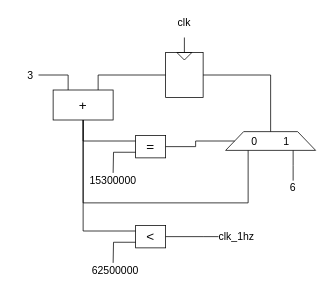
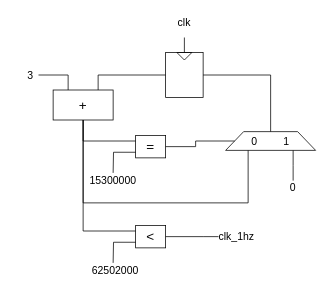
  <mxCell id="0" />
  <mxCell id="1" parent="0" />
  <mxCell id="2" style="edgeStyle=orthogonalEdgeStyle;rounded=0;orthogonalLoop=1;jettySize=auto;html=1;exitX=0.25;exitY=0;exitDx=0;exitDy=0;endArrow=none;endFill=0;fontSize=18;" edge="1" parent="1" source="7"><mxGeometry relative="1" as="geometry"><mxPoint x="50" y="99.5" as="targetPoint" /></mxGeometry></mxCell>
  <mxCell id="3" style="edgeStyle=orthogonalEdgeStyle;rounded=0;orthogonalLoop=1;jettySize=auto;html=1;exitX=0.5;exitY=1;exitDx=0;exitDy=0;endArrow=none;endFill=0;fontSize=18;entryX=0.25;entryY=1;entryDx=0;entryDy=0;" edge="1" parent="1" source="7" target="15"><mxGeometry relative="1" as="geometry"><mxPoint x="110" y="435.833" as="targetPoint" /><Array as="points"><mxPoint x="110" y="270" /><mxPoint x="330" y="270" /></Array></mxGeometry></mxCell>
  <mxCell id="4" style="edgeStyle=orthogonalEdgeStyle;rounded=0;orthogonalLoop=1;jettySize=auto;html=1;exitX=0.5;exitY=1;exitDx=0;exitDy=0;endArrow=none;endFill=0;fontSize=18;entryX=0;entryY=0.25;entryDx=0;entryDy=0;" edge="1" parent="1" source="7" target="11"><mxGeometry relative="1" as="geometry"><mxPoint x="160" y="190" as="targetPoint" /></mxGeometry></mxCell>
  <mxCell id="5" style="edgeStyle=orthogonalEdgeStyle;rounded=0;orthogonalLoop=1;jettySize=auto;html=1;exitX=0.5;exitY=1;exitDx=0;exitDy=0;endArrow=none;endFill=0;fontSize=14;entryX=0;entryY=0.25;entryDx=0;entryDy=0;" edge="1" parent="1" source="7" target="19"><mxGeometry relative="1" as="geometry"><mxPoint x="110" y="320" as="targetPoint" /></mxGeometry></mxCell>
  <mxCell id="6" style="edgeStyle=orthogonalEdgeStyle;rounded=0;orthogonalLoop=1;jettySize=auto;html=1;exitX=0.75;exitY=0;exitDx=0;exitDy=0;entryX=0;entryY=0.5;entryDx=0;entryDy=0;endArrow=none;endFill=0;fontSize=14;" edge="1" parent="1" source="7" target="22"><mxGeometry relative="1" as="geometry" /></mxCell>
  <mxCell id="7" value="+" style="rounded=0;whiteSpace=wrap;html=1;labelBackgroundColor=none;fillColor=none;fontSize=18;align=center;" vertex="1" parent="1"><mxGeometry x="70" y="119.5" width="80" height="40" as="geometry" /></mxCell>
  <mxCell id="8" value="3" style="text;html=1;strokeColor=none;fillColor=none;align=center;verticalAlign=middle;whiteSpace=wrap;rounded=0;labelBackgroundColor=none;fontSize=14;" vertex="1" parent="1"><mxGeometry x="20" y="89.5" width="40" height="20" as="geometry" /></mxCell>
  <mxCell id="9" style="edgeStyle=orthogonalEdgeStyle;rounded=0;orthogonalLoop=1;jettySize=auto;html=1;exitX=0;exitY=0.75;exitDx=0;exitDy=0;endArrow=none;endFill=0;fontSize=18;" edge="1" parent="1" source="11"><mxGeometry relative="1" as="geometry"><mxPoint x="150" y="230" as="targetPoint" /></mxGeometry></mxCell>
  <mxCell id="10" style="edgeStyle=orthogonalEdgeStyle;rounded=0;orthogonalLoop=1;jettySize=auto;html=1;exitX=1;exitY=0.5;exitDx=0;exitDy=0;entryX=0;entryY=0.5;entryDx=0;entryDy=0;endArrow=none;endFill=0;fontSize=14;" edge="1" parent="1" source="11" target="15"><mxGeometry relative="1" as="geometry" /></mxCell>
  <mxCell id="11" value="=" style="rounded=0;whiteSpace=wrap;html=1;labelBackgroundColor=none;fillColor=none;fontSize=18;align=center;" vertex="1" parent="1"><mxGeometry x="180" y="180" width="40" height="30" as="geometry" /></mxCell>
  <mxCell id="12" value="15300000" style="text;html=1;strokeColor=none;fillColor=none;align=center;verticalAlign=middle;whiteSpace=wrap;rounded=0;labelBackgroundColor=none;fontSize=14;" vertex="1" parent="1"><mxGeometry x="130" y="230" width="40" height="20" as="geometry" /></mxCell>
  <mxCell id="13" style="edgeStyle=orthogonalEdgeStyle;rounded=0;orthogonalLoop=1;jettySize=auto;html=1;exitX=0.75;exitY=1;exitDx=0;exitDy=0;endArrow=none;endFill=0;fontSize=14;" edge="1" parent="1" source="15"><mxGeometry relative="1" as="geometry"><mxPoint x="390" y="240.333" as="targetPoint" /></mxGeometry></mxCell>
  <mxCell id="14" style="edgeStyle=orthogonalEdgeStyle;rounded=0;orthogonalLoop=1;jettySize=auto;html=1;exitX=0.5;exitY=0;exitDx=0;exitDy=0;entryX=1;entryY=0.5;entryDx=0;entryDy=0;endArrow=none;endFill=0;fontSize=14;" edge="1" parent="1" source="15" target="22"><mxGeometry relative="1" as="geometry" /></mxCell>
  <mxCell id="15" value="0&amp;nbsp; &amp;nbsp; &amp;nbsp; &amp;nbsp; &amp;nbsp;1" style="shape=trapezoid;perimeter=trapezoidPerimeter;whiteSpace=wrap;html=1;labelBackgroundColor=none;fillColor=none;fontSize=14;align=center;" vertex="1" parent="1"><mxGeometry x="300" y="175" width="120" height="25" as="geometry" /></mxCell>
- <mxCell id="16" value="6" style="text;html=1;strokeColor=none;fillColor=none;align=center;verticalAlign=middle;whiteSpace=wrap;rounded=0;labelBackgroundColor=none;fontSize=14;" vertex="1" parent="1"><mxGeometry x="370" y="240" width="40" height="20" as="geometry" /></mxCell>
+ <mxCell id="16" value="0" style="text;html=1;strokeColor=none;fillColor=none;align=center;verticalAlign=middle;whiteSpace=wrap;rounded=0;labelBackgroundColor=none;fontSize=14;" vertex="1" parent="1"><mxGeometry x="370" y="240" width="40" height="20" as="geometry" /></mxCell>
  <mxCell id="17" style="edgeStyle=orthogonalEdgeStyle;rounded=0;orthogonalLoop=1;jettySize=auto;html=1;exitX=0;exitY=0.75;exitDx=0;exitDy=0;endArrow=none;endFill=0;fontSize=14;" edge="1" parent="1" source="19"><mxGeometry relative="1" as="geometry"><mxPoint x="150" y="350" as="targetPoint" /></mxGeometry></mxCell>
  <mxCell id="18" value="clk_1hz" style="edgeStyle=orthogonalEdgeStyle;rounded=0;orthogonalLoop=1;jettySize=auto;html=1;exitX=1;exitY=0.5;exitDx=0;exitDy=0;endArrow=none;endFill=0;fontSize=14;labelPosition=right;verticalLabelPosition=middle;align=left;verticalAlign=middle;" edge="1" parent="1" source="19"><mxGeometry x="0.4" relative="1" as="geometry"><mxPoint x="320" y="315" as="targetPoint" /><mxPoint as="offset" /></mxGeometry></mxCell>
  <mxCell id="19" value="&amp;lt;" style="rounded=0;whiteSpace=wrap;html=1;labelBackgroundColor=none;fillColor=none;fontSize=18;align=center;" vertex="1" parent="1"><mxGeometry x="180" y="300" width="40" height="30" as="geometry" /></mxCell>
- <mxCell id="20" value="62500000" style="text;html=1;strokeColor=none;fillColor=none;align=center;verticalAlign=middle;whiteSpace=wrap;rounded=0;labelBackgroundColor=none;fontSize=14;" vertex="1" parent="1"><mxGeometry x="132.5" y="350" width="40" height="20" as="geometry" /></mxCell>
+ <mxCell id="20" value="62502000" style="text;html=1;strokeColor=none;fillColor=none;align=center;verticalAlign=middle;whiteSpace=wrap;rounded=0;labelBackgroundColor=none;fontSize=14;" vertex="1" parent="1"><mxGeometry x="132.5" y="350" width="40" height="20" as="geometry" /></mxCell>
  <mxCell id="21" style="edgeStyle=orthogonalEdgeStyle;rounded=0;orthogonalLoop=1;jettySize=auto;html=1;exitX=0.5;exitY=0;exitDx=0;exitDy=0;endArrow=none;endFill=0;fontSize=14;" edge="1" parent="1" source="22"><mxGeometry relative="1" as="geometry"><mxPoint x="245" y="49.5" as="targetPoint" /></mxGeometry></mxCell>
  <mxCell id="22" value="" style="rounded=0;whiteSpace=wrap;html=1;labelBackgroundColor=none;fillColor=none;fontSize=14;align=center;" vertex="1" parent="1"><mxGeometry x="220" y="69.5" width="50" height="60" as="geometry" /></mxCell>
  <mxCell id="23" value="" style="triangle;whiteSpace=wrap;html=1;labelBackgroundColor=none;fillColor=none;fontSize=14;align=center;direction=south;" vertex="1" parent="1"><mxGeometry x="235" y="69.5" width="20" height="10" as="geometry" /></mxCell>
  <mxCell id="24" value="clk" style="text;html=1;strokeColor=none;fillColor=none;align=center;verticalAlign=middle;whiteSpace=wrap;rounded=0;labelBackgroundColor=none;fontSize=14;" vertex="1" parent="1"><mxGeometry x="225" y="20" width="40" height="20" as="geometry" /></mxCell>
